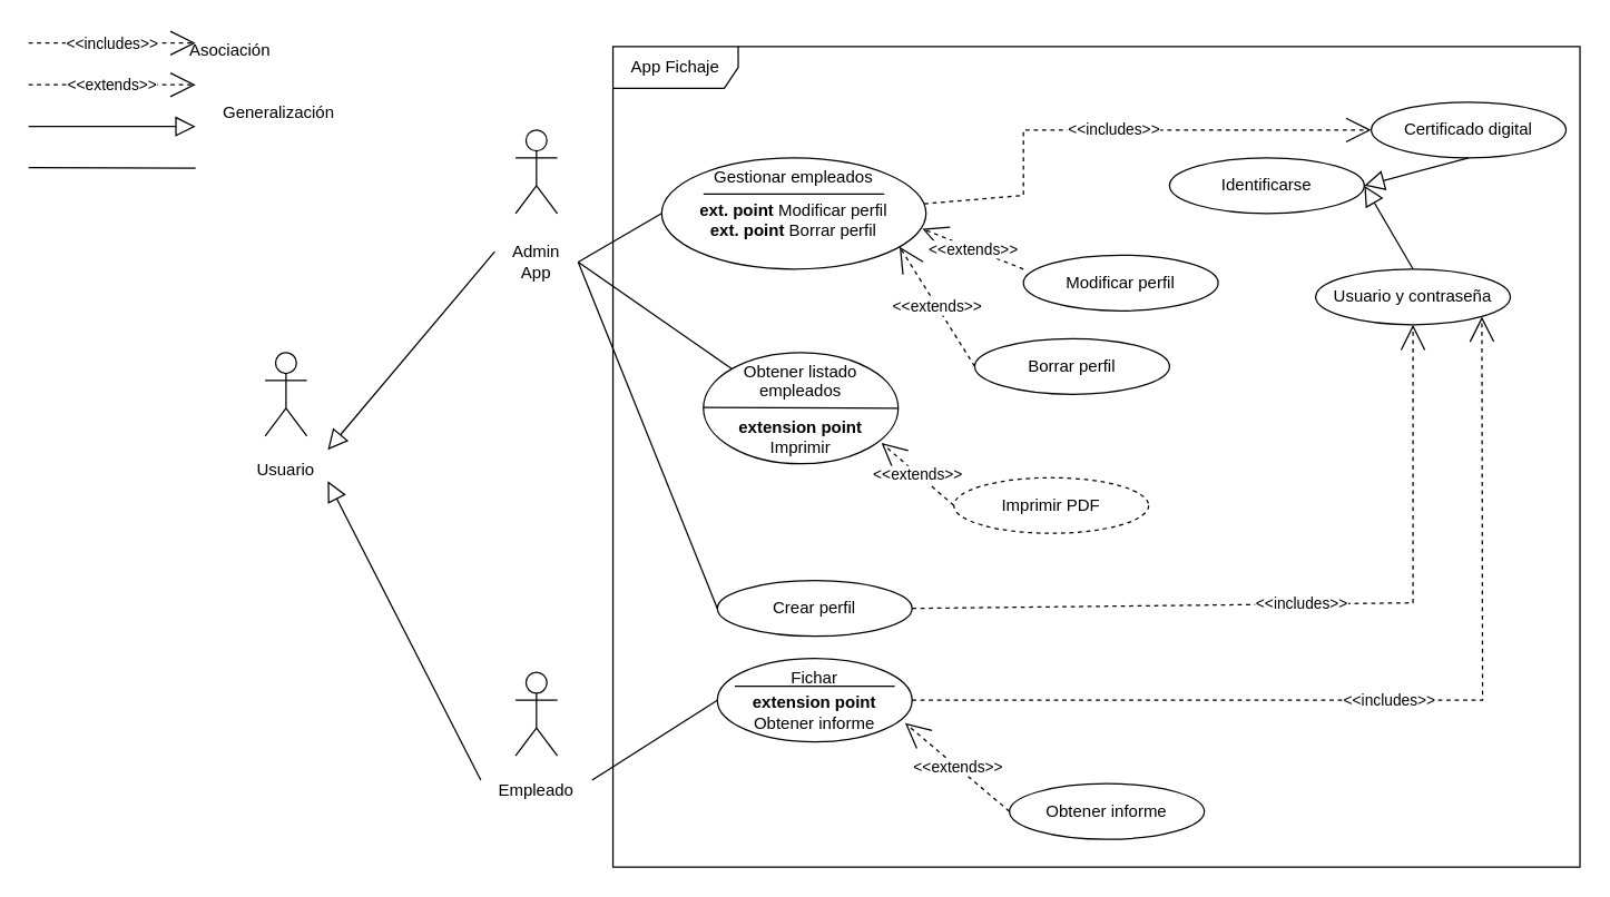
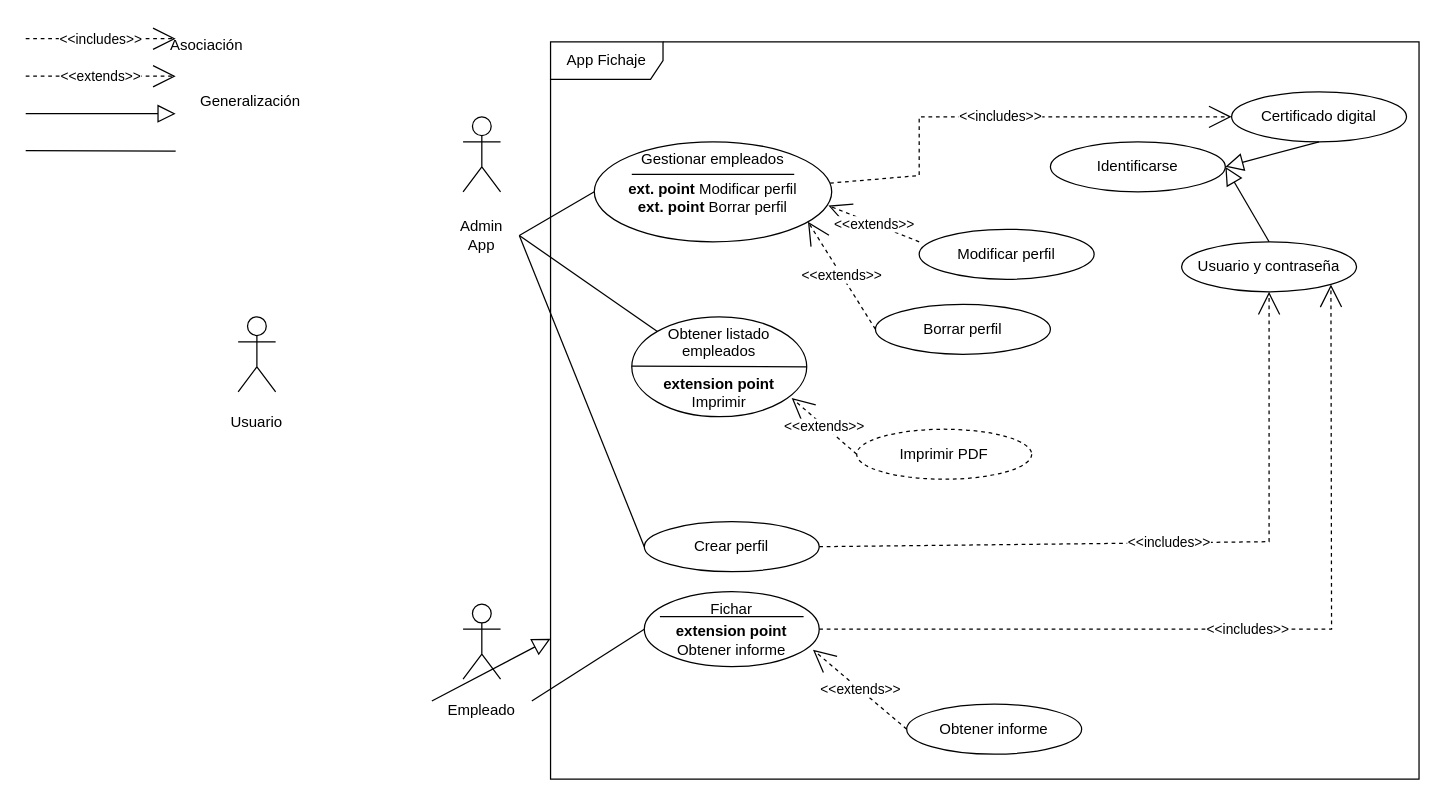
  <mxCell id="0" />
  <mxCell id="1" parent="0" />
  <mxCell id="2" value="Actor" style="shape=umlActor;verticalLabelPosition=bottom;verticalAlign=top;html=1;noLabel=1;" parent="1" vertex="1"><mxGeometry x="370" y="483" width="30" height="60" as="geometry" /></mxCell>
  <mxCell id="3" value="Actor" style="shape=umlActor;verticalLabelPosition=bottom;verticalAlign=top;html=1;movable=1;resizable=1;rotatable=1;deletable=1;editable=1;locked=0;connectable=1;noLabel=1;" parent="1" vertex="1"><mxGeometry x="370" y="93" width="30" height="60" as="geometry" /></mxCell>
  <mxCell id="4" value="Admin App" style="text;strokeColor=none;align=center;fillColor=none;html=1;verticalAlign=middle;whiteSpace=wrap;rounded=0;" parent="1" vertex="1"><mxGeometry x="355" y="173" width="60" height="30" as="geometry" /></mxCell>
  <mxCell id="5" value="Empleado" style="text;strokeColor=none;align=center;fillColor=none;html=1;verticalAlign=middle;whiteSpace=wrap;rounded=0;" parent="1" vertex="1"><mxGeometry x="345" y="553" width="80" height="30" as="geometry" /></mxCell>
  <mxCell id="6" value="Crear perfil" style="ellipse;whiteSpace=wrap;html=1;" parent="1" vertex="1"><mxGeometry x="515" y="417" width="140" height="40" as="geometry" /></mxCell>
  <mxCell id="7" value="Identificarse" style="ellipse;whiteSpace=wrap;html=1;" parent="1" vertex="1"><mxGeometry x="840" y="113" width="140" height="40" as="geometry" /></mxCell>
  <mxCell id="8" value="Usuario y contraseña" style="ellipse;whiteSpace=wrap;html=1;" parent="1" vertex="1"><mxGeometry x="945" y="193" width="140" height="40" as="geometry" /></mxCell>
  <mxCell id="9" value="Certificado digital" style="ellipse;whiteSpace=wrap;html=1;" parent="1" vertex="1"><mxGeometry x="985" y="73" width="140" height="40" as="geometry" /></mxCell>
  <mxCell id="10" value="" style="endArrow=block;endFill=0;endSize=12;html=1;rounded=0;entryX=1;entryY=0.5;entryDx=0;entryDy=0;exitX=0.5;exitY=0;exitDx=0;exitDy=0;" parent="1" source="8" target="7" edge="1"><mxGeometry width="160" relative="1" as="geometry"><mxPoint x="690" y="383" as="sourcePoint" /><mxPoint x="850" y="383" as="targetPoint" /></mxGeometry></mxCell>
  <mxCell id="11" value="" style="endArrow=block;endFill=0;endSize=12;html=1;rounded=0;entryX=1;entryY=0.5;entryDx=0;entryDy=0;exitX=0.5;exitY=1;exitDx=0;exitDy=0;" parent="1" source="9" target="7" edge="1"><mxGeometry width="160" relative="1" as="geometry"><mxPoint x="970.278" y="103" as="sourcePoint" /><mxPoint x="880" y="213" as="targetPoint" /></mxGeometry></mxCell>
  <mxCell id="12" value="App Fichaje" style="shape=umlFrame;whiteSpace=wrap;html=1;pointerEvents=0;width=90;height=30;" parent="1" vertex="1"><mxGeometry x="440" y="33" width="695" height="590" as="geometry" /></mxCell>
  <mxCell id="13" value="&amp;lt;&amp;lt;includes&amp;gt;&amp;gt;" style="endArrow=open;endSize=16;endFill=0;html=1;rounded=0;entryX=0.5;entryY=1;entryDx=0;entryDy=0;dashed=1;exitX=1;exitY=0.5;exitDx=0;exitDy=0;" parent="1" source="6" target="8" edge="1"><mxGeometry width="160" relative="1" as="geometry"><mxPoint x="670" y="133" as="sourcePoint" /><mxPoint x="780" y="323" as="targetPoint" /><Array as="points"><mxPoint x="1015" y="433" /></Array></mxGeometry></mxCell>
  <mxCell id="14" value="" style="group" parent="1" vertex="1" connectable="0"><mxGeometry x="505" y="253" width="140" height="80" as="geometry" /></mxCell>
  <mxCell id="15" value="Obtener listado empleados" style="ellipse;whiteSpace=wrap;html=1;verticalAlign=top;" parent="14" vertex="1"><mxGeometry width="140" height="80" as="geometry" /></mxCell>
  <mxCell id="16" value="&lt;div&gt;&lt;b&gt;extension point&lt;/b&gt;&lt;/div&gt;&lt;div&gt;Imprimir&lt;br&gt;&lt;/div&gt;" style="text;strokeColor=none;align=center;fillColor=none;html=1;verticalAlign=middle;whiteSpace=wrap;rounded=0;" parent="14" vertex="1"><mxGeometry x="20" y="46" width="100" height="30" as="geometry" /></mxCell>
  <mxCell id="17" value="" style="edgeStyle=none;orthogonalLoop=1;jettySize=auto;html=1;rounded=0;endArrow=none;endFill=0;entryX=1;entryY=0.5;entryDx=0;entryDy=0;" parent="14" target="15" edge="1"><mxGeometry width="80" relative="1" as="geometry"><mxPoint y="39.5" as="sourcePoint" /><mxPoint x="130" y="40" as="targetPoint" /><Array as="points" /></mxGeometry></mxCell>
  <mxCell id="18" value="&amp;lt;&amp;lt;includes&amp;gt;&amp;gt;" style="endArrow=open;endSize=16;endFill=0;html=1;rounded=0;exitX=0.993;exitY=0.413;exitDx=0;exitDy=0;entryX=0;entryY=0.5;entryDx=0;entryDy=0;dashed=1;exitPerimeter=0;" parent="1" source="37" target="9" edge="1"><mxGeometry width="160" relative="1" as="geometry"><mxPoint x="715" y="213" as="sourcePoint" /><mxPoint x="880" y="173" as="targetPoint" /><Array as="points"><mxPoint x="735" y="140" /><mxPoint x="735" y="93" /></Array></mxGeometry></mxCell>
  <mxCell id="19" value="Fichar" style="ellipse;whiteSpace=wrap;html=1;verticalAlign=top;" parent="1" vertex="1"><mxGeometry x="515" y="473" width="140" height="60" as="geometry" /></mxCell>
  <mxCell id="20" value="&amp;lt;&amp;lt;includes&amp;gt;&amp;gt;" style="endArrow=open;endSize=16;endFill=0;html=1;rounded=0;exitX=1;exitY=0.5;exitDx=0;exitDy=0;dashed=1;entryX=1;entryY=1;entryDx=0;entryDy=0;" parent="1" source="19" target="8" edge="1"><mxGeometry width="160" relative="1" as="geometry"><mxPoint x="670" y="573" as="sourcePoint" /><mxPoint x="780" y="563" as="targetPoint" /><Array as="points"><mxPoint x="1065" y="503" /></Array></mxGeometry></mxCell>
  <mxCell id="21" value="" style="endArrow=none;endFill=0;endSize=12;html=1;rounded=0;entryX=0;entryY=0.5;entryDx=0;entryDy=0;exitX=1;exitY=0.25;exitDx=0;exitDy=0;" parent="1" source="5" target="19" edge="1"><mxGeometry width="160" relative="1" as="geometry"><mxPoint x="430" y="513" as="sourcePoint" /><mxPoint x="540" y="723" as="targetPoint" /></mxGeometry></mxCell>
  <mxCell id="22" value="" style="endArrow=none;endFill=0;endSize=12;html=1;rounded=0;entryX=0;entryY=0.5;entryDx=0;entryDy=0;exitX=1;exitY=0.5;exitDx=0;exitDy=0;" parent="1" source="4" target="6" edge="1"><mxGeometry width="160" relative="1" as="geometry"><mxPoint x="430" y="123" as="sourcePoint" /><mxPoint x="780" y="313" as="targetPoint" /></mxGeometry></mxCell>
  <mxCell id="23" value="" style="endArrow=none;endFill=0;endSize=12;html=1;rounded=0;entryX=0;entryY=0.5;entryDx=0;entryDy=0;exitX=1;exitY=0.5;exitDx=0;exitDy=0;" parent="1" source="4" target="37" edge="1"><mxGeometry width="160" relative="1" as="geometry"><mxPoint x="430" y="163" as="sourcePoint" /><mxPoint x="575" y="213" as="targetPoint" /></mxGeometry></mxCell>
  <mxCell id="24" value="Actor" style="shape=umlActor;verticalLabelPosition=bottom;verticalAlign=top;html=1;movable=1;resizable=1;rotatable=1;deletable=1;editable=1;locked=0;connectable=1;noLabel=1;" parent="1" vertex="1"><mxGeometry x="190" y="253" width="30" height="60" as="geometry" /></mxCell>
  <mxCell id="25" value="Usuario" style="text;strokeColor=none;align=center;fillColor=none;html=1;verticalAlign=middle;whiteSpace=wrap;rounded=0;" parent="1" vertex="1"><mxGeometry x="175" y="323" width="60" height="30" as="geometry" /></mxCell>
- <mxCell id="26" value="" style="endArrow=block;endFill=0;endSize=12;html=1;rounded=0;entryX=1;entryY=0;entryDx=0;entryDy=0;exitX=0;exitY=0.25;exitDx=0;exitDy=0;" parent="1" source="4" target="25" edge="1"><mxGeometry width="160" relative="1" as="geometry"><mxPoint x="360" y="123" as="sourcePoint" /><mxPoint x="240" y="273" as="targetPoint" /></mxGeometry></mxCell>
- <mxCell id="27" value="" style="endArrow=block;endFill=0;endSize=12;html=1;rounded=0;entryX=1;entryY=0.75;entryDx=0;entryDy=0;exitX=0;exitY=0.25;exitDx=0;exitDy=0;" parent="1" source="5" target="25" edge="1"><mxGeometry width="160" relative="1" as="geometry"><mxPoint x="360" y="493" as="sourcePoint" /><mxPoint x="250" y="283" as="targetPoint" /></mxGeometry></mxCell>
+ <mxCell id="27" value="" style="endArrow=block;endFill=0;endSize=12;html=1;rounded=0;exitX=0;exitY=0.25;exitDx=0;exitDy=0;" parent="1" source="5" target="12" edge="1"><mxGeometry width="160" relative="1" as="geometry"><mxPoint x="360" y="493" as="sourcePoint" /><mxPoint x="250" y="283" as="targetPoint" /></mxGeometry></mxCell>
  <mxCell id="28" value="&amp;lt;&amp;lt;includes&amp;gt;&amp;gt;" style="endArrow=open;endSize=16;endFill=0;html=1;rounded=0;dashed=1;" parent="1" edge="1"><mxGeometry width="160" relative="1" as="geometry"><mxPoint x="20" y="30.5" as="sourcePoint" /><mxPoint x="140" y="30.5" as="targetPoint" /><Array as="points" /></mxGeometry></mxCell>
  <mxCell id="29" value="&amp;lt;&amp;lt;extends&amp;gt;&amp;gt;" style="endArrow=open;endSize=16;endFill=0;html=1;rounded=0;dashed=1;" parent="1" edge="1"><mxGeometry width="160" relative="1" as="geometry"><mxPoint x="20" y="60.5" as="sourcePoint" /><mxPoint x="140" y="60.5" as="targetPoint" /></mxGeometry></mxCell>
  <mxCell id="30" value="" style="endArrow=block;endFill=0;endSize=12;html=1;rounded=0;" parent="1" edge="1"><mxGeometry width="160" relative="1" as="geometry"><mxPoint x="20" y="90.5" as="sourcePoint" /><mxPoint x="140" y="90.5" as="targetPoint" /></mxGeometry></mxCell>
  <mxCell id="31" value="" style="endArrow=none;endFill=0;endSize=12;html=1;rounded=0;" parent="1" edge="1"><mxGeometry width="160" relative="1" as="geometry"><mxPoint x="20" y="120" as="sourcePoint" /><mxPoint x="140" y="120.5" as="targetPoint" /></mxGeometry></mxCell>
  <mxCell id="32" value="Generalización" style="text;strokeColor=none;align=center;fillColor=none;html=1;verticalAlign=middle;whiteSpace=wrap;rounded=0;" parent="1" vertex="1"><mxGeometry x="170" y="65.5" width="60" height="30" as="geometry" /></mxCell>
  <mxCell id="33" value="Asociación" style="text;strokeColor=none;align=center;fillColor=none;html=1;verticalAlign=middle;whiteSpace=wrap;rounded=0;" parent="1" vertex="1"><mxGeometry x="135" y="20.5" width="60" height="30" as="geometry" /></mxCell>
  <mxCell id="34" value="&amp;lt;&amp;lt;extends&amp;gt;&amp;gt;" style="endArrow=open;endSize=16;endFill=0;html=1;rounded=0;dashed=1;entryX=0.914;entryY=0.813;entryDx=0;entryDy=0;exitX=0;exitY=0.5;exitDx=0;exitDy=0;entryPerimeter=0;" parent="1" source="35" target="15" edge="1"><mxGeometry x="0.0" width="160" relative="1" as="geometry"><mxPoint x="755" y="417" as="sourcePoint" /><mxPoint x="855" y="437" as="targetPoint" /><Array as="points" /><mxPoint as="offset" /></mxGeometry></mxCell>
  <mxCell id="35" value="Imprimir PDF" style="ellipse;whiteSpace=wrap;html=1;dashed=1;" parent="1" vertex="1"><mxGeometry x="685" y="343" width="140" height="40" as="geometry" /></mxCell>
  <mxCell id="36" value="" style="group;labelPosition=center;verticalLabelPosition=middle;align=center;verticalAlign=top;" parent="1" vertex="1" connectable="0"><mxGeometry x="525" y="103" width="140" height="90" as="geometry" /></mxCell>
  <mxCell id="37" value="Gestionar empleados" style="ellipse;whiteSpace=wrap;html=1;verticalAlign=top;" parent="36" vertex="1"><mxGeometry x="-50" y="10" width="190" height="80" as="geometry" /></mxCell>
  <mxCell id="38" value="&lt;div&gt;&lt;b&gt;ext. point &lt;/b&gt;Modificar perfil&lt;br&gt;&lt;/div&gt;&lt;div&gt;&lt;b&gt;ext. point&lt;/b&gt; Borrar perfil&lt;br&gt;&lt;/div&gt;" style="text;strokeColor=none;align=center;fillColor=none;html=1;verticalAlign=middle;whiteSpace=wrap;rounded=0;" parent="36" vertex="1"><mxGeometry x="-30" y="40" width="150" height="30" as="geometry" /></mxCell>
  <mxCell id="39" value="" style="edgeStyle=none;orthogonalLoop=1;jettySize=auto;html=1;rounded=0;endArrow=none;endFill=0;" parent="36" edge="1"><mxGeometry width="80" relative="1" as="geometry"><mxPoint x="-20" y="36" as="sourcePoint" /><mxPoint x="110" y="36" as="targetPoint" /><Array as="points" /></mxGeometry></mxCell>
  <mxCell id="40" value="&amp;lt;&amp;lt;extends&amp;gt;&amp;gt;" style="endArrow=open;endSize=16;endFill=0;html=1;rounded=0;dashed=1;entryX=0.986;entryY=0.638;entryDx=0;entryDy=0;exitX=0;exitY=0.25;exitDx=0;exitDy=0;entryPerimeter=0;exitPerimeter=0;" parent="1" source="41" target="37" edge="1"><mxGeometry x="0.0" width="160" relative="1" as="geometry"><mxPoint x="835" y="333" as="sourcePoint" /><mxPoint x="625" y="279" as="targetPoint" /><Array as="points" /><mxPoint as="offset" /></mxGeometry></mxCell>
  <mxCell id="41" value="Modificar perfil" style="ellipse;whiteSpace=wrap;html=1;" parent="1" vertex="1"><mxGeometry x="735" y="183" width="140" height="40" as="geometry" /></mxCell>
  <mxCell id="42" value="&amp;lt;&amp;lt;extends&amp;gt;&amp;gt;" style="endArrow=open;endSize=16;endFill=0;html=1;rounded=0;dashed=1;entryX=0.9;entryY=0.8;entryDx=0;entryDy=0;exitX=0;exitY=0.5;exitDx=0;exitDy=0;entryPerimeter=0;" parent="1" source="47" target="37" edge="1"><mxGeometry x="0.0" width="160" relative="1" as="geometry"><mxPoint x="745.98" y="307" as="sourcePoint" /><mxPoint x="615" y="283" as="targetPoint" /><Array as="points" /><mxPoint as="offset" /></mxGeometry></mxCell>
  <mxCell id="43" value="Obtener informe" style="ellipse;whiteSpace=wrap;html=1;" parent="1" vertex="1"><mxGeometry x="725" y="563" width="140" height="40" as="geometry" /></mxCell>
  <mxCell id="44" value="&lt;div&gt;&lt;b&gt;extension point&lt;/b&gt;&lt;/div&gt;&lt;div&gt;Obtener informe&lt;br&gt;&lt;/div&gt;" style="text;strokeColor=none;align=center;fillColor=none;html=1;verticalAlign=middle;whiteSpace=wrap;rounded=0;" parent="1" vertex="1"><mxGeometry x="520" y="497" width="130" height="30" as="geometry" /></mxCell>
  <mxCell id="45" value="" style="edgeStyle=none;orthogonalLoop=1;jettySize=auto;html=1;rounded=0;endArrow=none;endFill=0;" parent="1" edge="1"><mxGeometry width="80" relative="1" as="geometry"><mxPoint x="527.5" y="493" as="sourcePoint" /><mxPoint x="642.5" y="493" as="targetPoint" /><Array as="points" /></mxGeometry></mxCell>
  <mxCell id="46" value="&amp;lt;&amp;lt;extends&amp;gt;&amp;gt;" style="endArrow=open;endSize=16;endFill=0;html=1;rounded=0;dashed=1;entryX=1;entryY=0.75;entryDx=0;entryDy=0;exitX=0;exitY=0.5;exitDx=0;exitDy=0;" parent="1" source="43" target="44" edge="1"><mxGeometry x="0.0" width="160" relative="1" as="geometry"><mxPoint x="805" y="393" as="sourcePoint" /><mxPoint x="625" y="427" as="targetPoint" /><Array as="points" /><mxPoint as="offset" /></mxGeometry></mxCell>
  <mxCell id="47" value="Borrar perfil" style="ellipse;whiteSpace=wrap;html=1;" parent="1" vertex="1"><mxGeometry x="700" y="243" width="140" height="40" as="geometry" /></mxCell>
  <mxCell id="48" value="" style="endArrow=none;endFill=0;endSize=12;html=1;rounded=0;exitX=1;exitY=0.5;exitDx=0;exitDy=0;entryX=0;entryY=0;entryDx=0;entryDy=0;" edge="1" parent="1" source="4" target="15"><mxGeometry width="160" relative="1" as="geometry"><mxPoint x="475" y="223" as="sourcePoint" /><mxPoint x="595" y="223.5" as="targetPoint" /></mxGeometry></mxCell>
